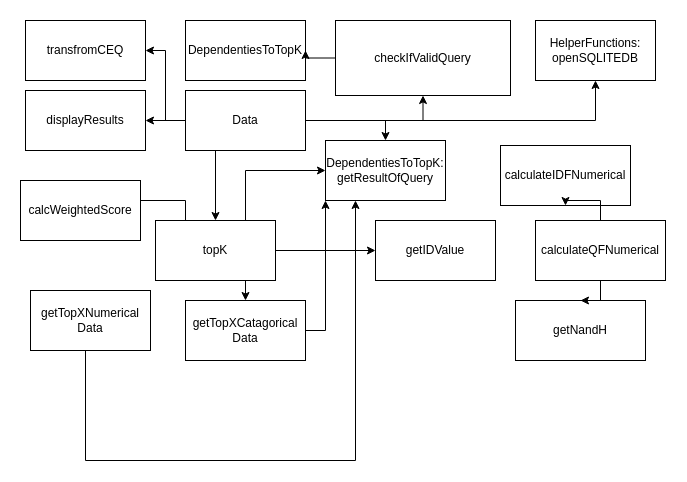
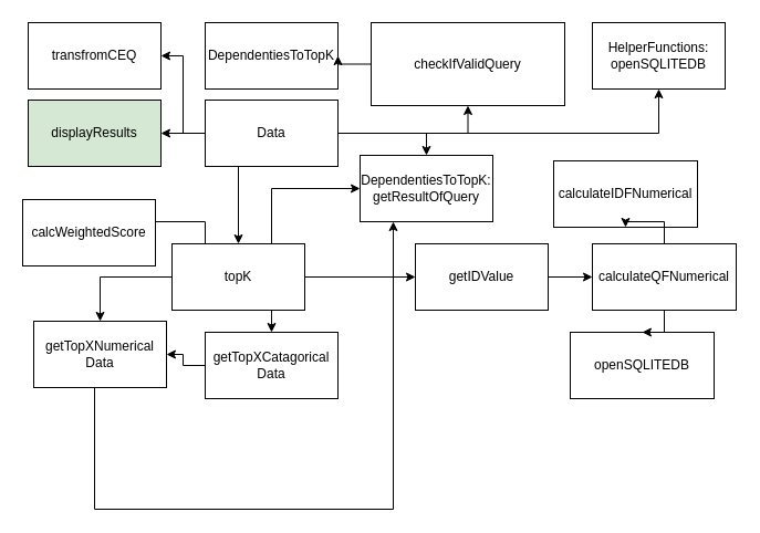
  <mxCell id="0" />
  <mxCell id="1" parent="0" />
  <mxCell id="2" value="transfromCEQ" style="rounded=0;whiteSpace=wrap;html=1;" vertex="1" parent="1"><mxGeometry x="25" y="20" width="120" height="60" as="geometry" /></mxCell>
  <mxCell id="3" style="edgeStyle=orthogonalEdgeStyle;rounded=0;orthogonalLoop=1;jettySize=auto;html=1;entryX=1;entryY=0.5;entryDx=0;entryDy=0;exitX=0;exitY=0.5;exitDx=0;exitDy=0;" edge="1" parent="1" source="26" target="2"><mxGeometry relative="1" as="geometry" /></mxCell>
  <mxCell id="4" value="DependentiesToTopK" style="rounded=0;whiteSpace=wrap;html=1;" vertex="1" parent="1"><mxGeometry x="185" y="20" width="120" height="60" as="geometry" /></mxCell>
+ <mxCell id="5" style="edgeStyle=orthogonalEdgeStyle;rounded=0;orthogonalLoop=1;jettySize=auto;html=1;" edge="1" parent="1" source="10" target="15"><mxGeometry relative="1" as="geometry" /></mxCell>
  <mxCell id="6" style="edgeStyle=orthogonalEdgeStyle;rounded=0;orthogonalLoop=1;jettySize=auto;html=1;exitX=0.75;exitY=1;exitDx=0;exitDy=0;entryX=0.5;entryY=0;entryDx=0;entryDy=0;" edge="1" parent="1" source="10" target="17"><mxGeometry relative="1" as="geometry" /></mxCell>
  <mxCell id="7" style="edgeStyle=orthogonalEdgeStyle;rounded=0;orthogonalLoop=1;jettySize=auto;html=1;" edge="1" parent="1" source="10" target="13"><mxGeometry relative="1" as="geometry" /></mxCell>
  <mxCell id="8" style="edgeStyle=orthogonalEdgeStyle;rounded=0;orthogonalLoop=1;jettySize=auto;html=1;entryX=1;entryY=0.5;entryDx=0;entryDy=0;exitX=0.25;exitY=0;exitDx=0;exitDy=0;" edge="1" parent="1" source="10" target="11"><mxGeometry relative="1" as="geometry" /></mxCell>
  <mxCell id="9" style="edgeStyle=orthogonalEdgeStyle;rounded=0;orthogonalLoop=1;jettySize=auto;html=1;exitX=0.75;exitY=0;exitDx=0;exitDy=0;entryX=0;entryY=0.5;entryDx=0;entryDy=0;" edge="1" parent="1" source="10" target="33"><mxGeometry relative="1" as="geometry" /></mxCell>
  <mxCell id="10" value="topK" style="rounded=0;whiteSpace=wrap;html=1;" vertex="1" parent="1"><mxGeometry x="155" y="220" width="120" height="60" as="geometry" /></mxCell>
  <mxCell id="11" value="calcWeightedScore" style="rounded=0;whiteSpace=wrap;html=1;" vertex="1" parent="1"><mxGeometry x="20" y="180" width="120" height="60" as="geometry" /></mxCell>
+ <mxCell id="12" style="edgeStyle=orthogonalEdgeStyle;rounded=0;orthogonalLoop=1;jettySize=auto;html=1;entryX=0;entryY=0.5;entryDx=0;entryDy=0;" edge="1" parent="1" source="13" target="31"><mxGeometry relative="1" as="geometry" /></mxCell>
  <mxCell id="13" value="getIDValue" style="rounded=0;whiteSpace=wrap;html=1;" vertex="1" parent="1"><mxGeometry x="375" y="220" width="120" height="60" as="geometry" /></mxCell>
  <mxCell id="14" style="edgeStyle=orthogonalEdgeStyle;rounded=0;orthogonalLoop=1;jettySize=auto;html=1;entryX=0.25;entryY=1;entryDx=0;entryDy=0;" edge="1" parent="1" source="15" target="33"><mxGeometry relative="1" as="geometry"><mxPoint x="85" y="460" as="targetPoint" /><Array as="points"><mxPoint x="85" y="460" /><mxPoint x="355" y="460" /></Array></mxGeometry></mxCell>
  <mxCell id="15" value="getTopXNumerical&lt;br&gt;Data" style="rounded=0;whiteSpace=wrap;html=1;" vertex="1" parent="1"><mxGeometry x="30" y="290" width="120" height="60" as="geometry" /></mxCell>
- <mxCell id="16" style="edgeStyle=orthogonalEdgeStyle;rounded=0;orthogonalLoop=1;jettySize=auto;html=1;entryX=0;entryY=1;entryDx=0;entryDy=0;" edge="1" parent="1" source="17" target="33"><mxGeometry relative="1" as="geometry" /></mxCell>
+ <mxCell id="16" style="edgeStyle=orthogonalEdgeStyle;rounded=0;orthogonalLoop=1;jettySize=auto;html=1;" edge="1" parent="1" source="17" target="15"><mxGeometry relative="1" as="geometry" /></mxCell>
  <mxCell id="17" value="getTopXCatagorical&lt;br&gt;Data" style="rounded=0;whiteSpace=wrap;html=1;" vertex="1" parent="1"><mxGeometry x="185" y="300" width="120" height="60" as="geometry" /></mxCell>
  <mxCell id="18" style="edgeStyle=orthogonalEdgeStyle;rounded=0;orthogonalLoop=1;jettySize=auto;html=1;exitX=0;exitY=0.5;exitDx=0;exitDy=0;entryX=1;entryY=0.5;entryDx=0;entryDy=0;" edge="1" parent="1" source="19" target="4"><mxGeometry relative="1" as="geometry" /></mxCell>
  <mxCell id="19" value="checkIfValidQuery" style="rounded=0;whiteSpace=wrap;html=1;" vertex="1" parent="1"><mxGeometry x="335" y="20" width="175" height="75" as="geometry" /></mxCell>
- <mxCell id="20" value="displayResults" style="rounded=0;whiteSpace=wrap;html=1;" vertex="1" parent="1"><mxGeometry x="25" y="90" width="120" height="60" as="geometry" /></mxCell>
+ <mxCell id="20" value="displayResults" style="rounded=0;whiteSpace=wrap;html=1;fillColor=#d5e8d4;" vertex="1" parent="1"><mxGeometry x="25" y="90" width="120" height="60" as="geometry" /></mxCell>
  <mxCell id="21" style="edgeStyle=orthogonalEdgeStyle;rounded=0;orthogonalLoop=1;jettySize=auto;html=1;entryX=1;entryY=0.5;entryDx=0;entryDy=0;" edge="1" parent="1" source="26" target="20"><mxGeometry relative="1" as="geometry" /></mxCell>
  <mxCell id="22" style="edgeStyle=orthogonalEdgeStyle;rounded=0;orthogonalLoop=1;jettySize=auto;html=1;exitX=0.25;exitY=1;exitDx=0;exitDy=0;" edge="1" parent="1" source="26" target="10"><mxGeometry relative="1" as="geometry" /></mxCell>
  <mxCell id="23" style="edgeStyle=orthogonalEdgeStyle;rounded=0;orthogonalLoop=1;jettySize=auto;html=1;entryX=0.5;entryY=1;entryDx=0;entryDy=0;" edge="1" parent="1" source="26" target="19"><mxGeometry relative="1" as="geometry" /></mxCell>
  <mxCell id="24" style="edgeStyle=orthogonalEdgeStyle;rounded=0;orthogonalLoop=1;jettySize=auto;html=1;exitX=1;exitY=0.5;exitDx=0;exitDy=0;entryX=0.5;entryY=1;entryDx=0;entryDy=0;" edge="1" parent="1" source="26" target="32"><mxGeometry relative="1" as="geometry" /></mxCell>
  <mxCell id="25" style="edgeStyle=orthogonalEdgeStyle;rounded=0;orthogonalLoop=1;jettySize=auto;html=1;entryX=0.5;entryY=0;entryDx=0;entryDy=0;" edge="1" parent="1" source="26" target="33"><mxGeometry relative="1" as="geometry" /></mxCell>
  <mxCell id="26" value="Data" style="rounded=0;whiteSpace=wrap;html=1;" vertex="1" parent="1"><mxGeometry x="185" y="90" width="120" height="60" as="geometry" /></mxCell>
  <mxCell id="27" value="calculateIDFNumerical" style="rounded=0;whiteSpace=wrap;html=1;" vertex="1" parent="1"><mxGeometry x="500" y="145" width="130" height="60" as="geometry" /></mxCell>
- <mxCell id="28" value="getNandH" style="rounded=0;whiteSpace=wrap;html=1;" vertex="1" parent="1"><mxGeometry x="515" y="300" width="130" height="60" as="geometry" /></mxCell>
+ <mxCell id="28" value="openSQLITEDB" style="rounded=0;whiteSpace=wrap;html=1;" vertex="1" parent="1"><mxGeometry x="515" y="300" width="130" height="60" as="geometry" /></mxCell>
  <mxCell id="29" style="edgeStyle=orthogonalEdgeStyle;rounded=0;orthogonalLoop=1;jettySize=auto;html=1;entryX=0.5;entryY=1;entryDx=0;entryDy=0;" edge="1" parent="1" source="31" target="27"><mxGeometry relative="1" as="geometry" /></mxCell>
  <mxCell id="30" style="edgeStyle=orthogonalEdgeStyle;rounded=0;orthogonalLoop=1;jettySize=auto;html=1;entryX=0.5;entryY=0;entryDx=0;entryDy=0;" edge="1" parent="1" source="31" target="28"><mxGeometry relative="1" as="geometry" /></mxCell>
  <mxCell id="31" value="calculateQFNumerical" style="rounded=0;whiteSpace=wrap;html=1;" vertex="1" parent="1"><mxGeometry x="535" y="220" width="130" height="60" as="geometry" /></mxCell>
  <mxCell id="32" value="HelperFunctions:&lt;br&gt;openSQLITEDB" style="rounded=0;whiteSpace=wrap;html=1;" vertex="1" parent="1"><mxGeometry x="535" y="20" width="120" height="60" as="geometry" /></mxCell>
  <mxCell id="33" value="DependentiesToTopK:&lt;br&gt;getResultOfQuery&lt;br&gt;" style="rounded=0;whiteSpace=wrap;html=1;" vertex="1" parent="1"><mxGeometry x="325" y="140" width="120" height="60" as="geometry" /></mxCell>
